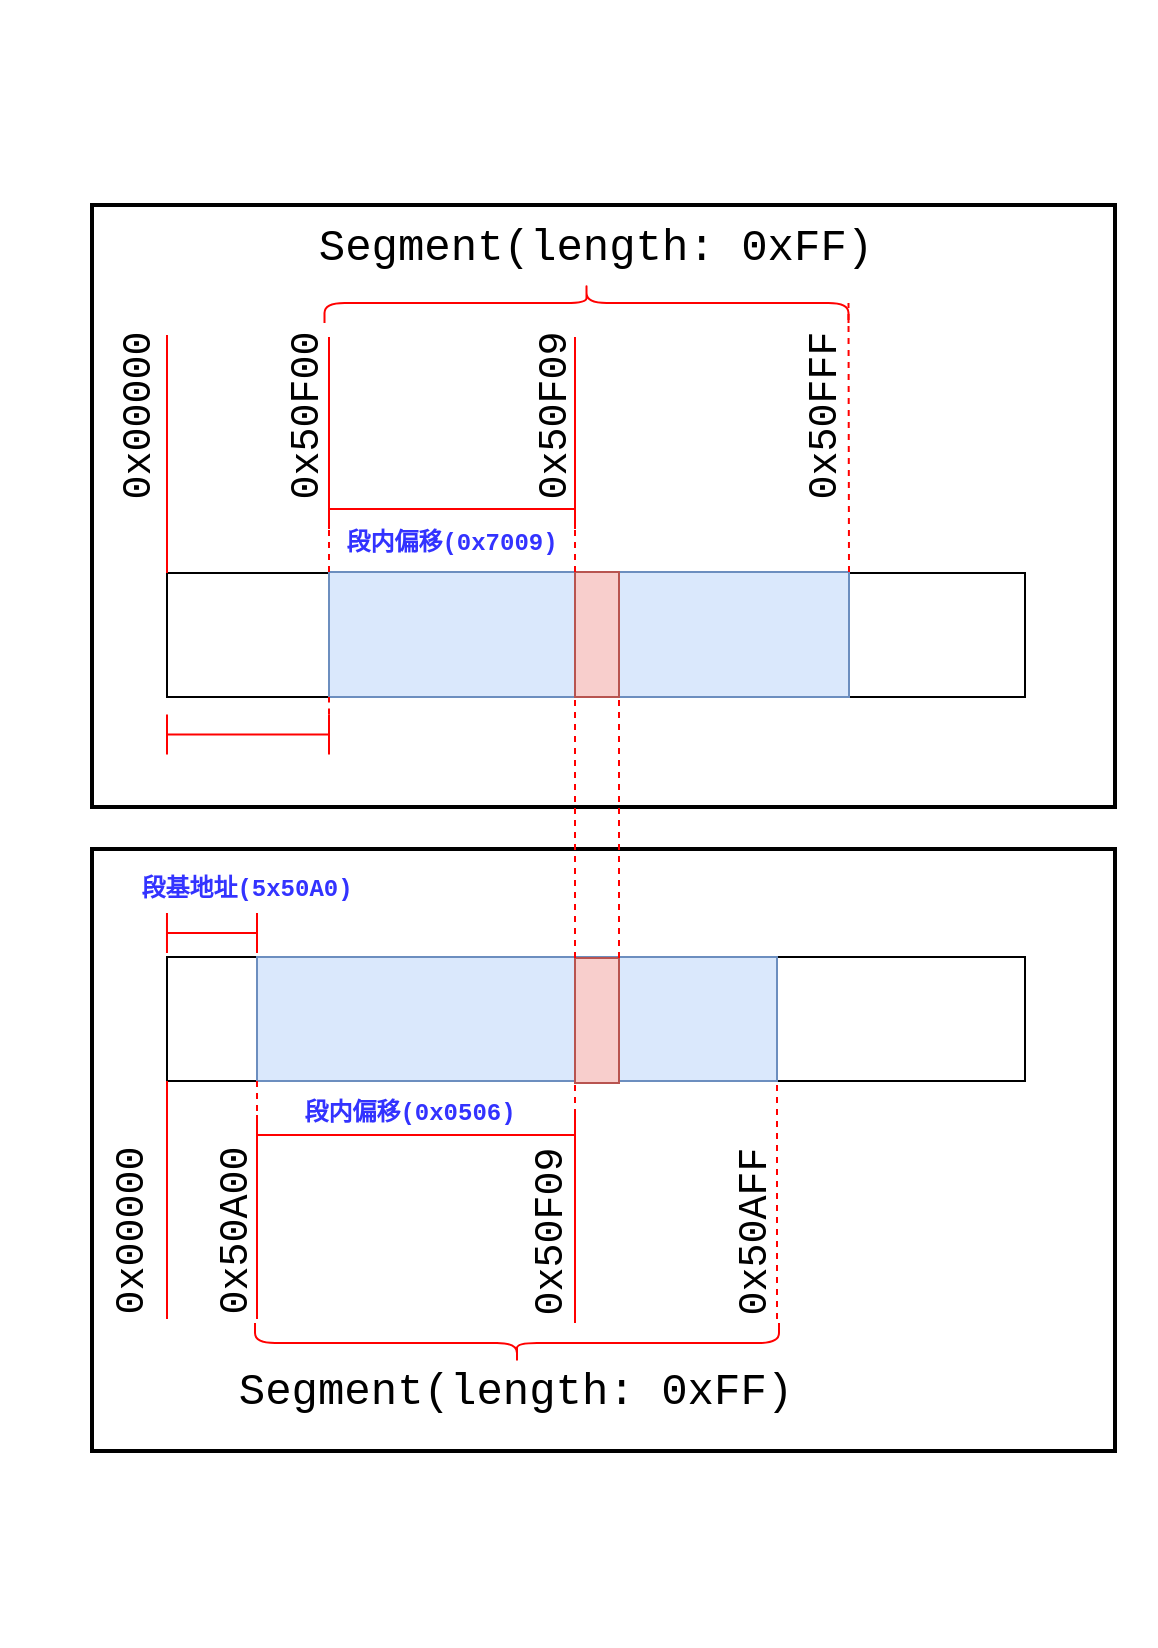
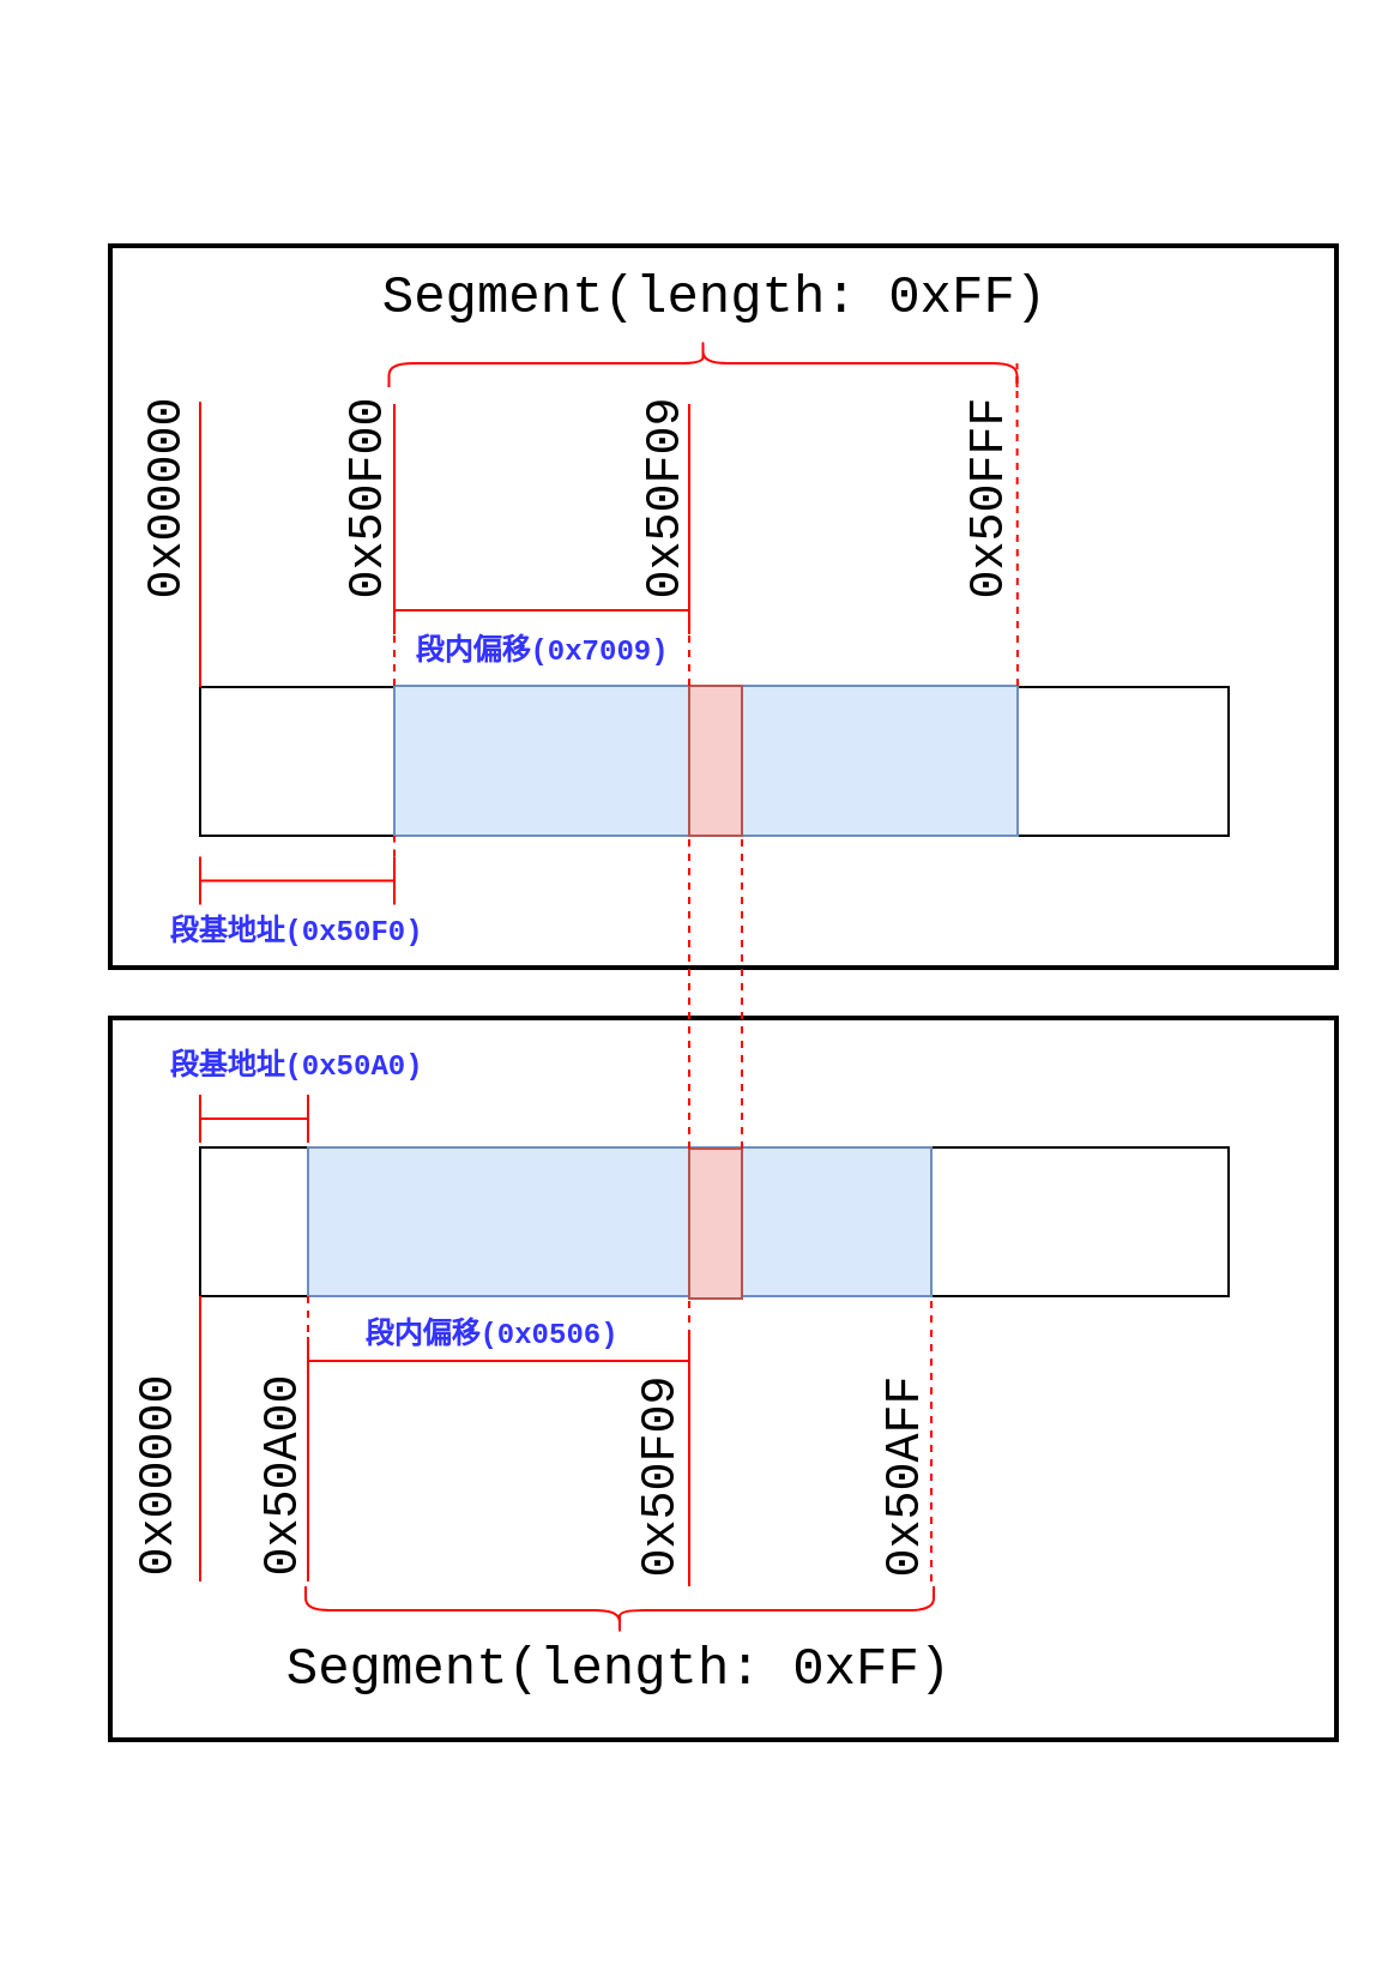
  <mxCell id="0" />
  <mxCell id="1" parent="0" />
  <mxCell id="2" value="" style="rounded=0;whiteSpace=wrap;html=1;strokeWidth=2;fontSize=22;fillColor=#FFFFFF;" vertex="1" parent="1"><mxGeometry x="45.5" y="424" width="511.5" height="301" as="geometry" /></mxCell>
  <mxCell id="3" value="" style="rounded=0;whiteSpace=wrap;html=1;strokeWidth=2;fontSize=22;fillColor=#FFFFFF;" vertex="1" parent="1"><mxGeometry x="45.5" y="102" width="511.5" height="301" as="geometry" /></mxCell>
  <mxCell id="4" value="" style="rounded=0;whiteSpace=wrap;html=1;" vertex="1" parent="1"><mxGeometry x="83" y="286" width="429" height="62" as="geometry" /></mxCell>
  <mxCell id="5" value="" style="rounded=0;whiteSpace=wrap;html=1;fillColor=#dae8fc;strokeColor=#6c8ebf;" vertex="1" parent="1"><mxGeometry x="164" y="285.5" width="260" height="62.5" as="geometry" /></mxCell>
  <mxCell id="6" value="" style="rounded=0;whiteSpace=wrap;html=1;fillColor=#f8cecc;strokeColor=#b85450;" vertex="1" parent="1"><mxGeometry x="287" y="285.5" width="22" height="62.5" as="geometry" /></mxCell>
  <mxCell id="7" value="" style="shape=crossbar;whiteSpace=wrap;html=1;rounded=1;fillColor=#ffffff;strokeColor=#FF0000;" vertex="1" parent="1"><mxGeometry x="83" y="356.75" width="81" height="20" as="geometry" /></mxCell>
  <mxCell id="8" value="" style="endArrow=none;dashed=1;html=1;entryX=0;entryY=1;entryDx=0;entryDy=0;exitX=1;exitY=0;exitDx=0;exitDy=0;exitPerimeter=0;strokeColor=#FF0000;" edge="1" parent="1" source="7" target="5"><mxGeometry width="50" height="50" relative="1" as="geometry"><mxPoint x="412" y="380" as="sourcePoint" /><mxPoint x="462" y="330" as="targetPoint" /></mxGeometry></mxCell>
  <mxCell id="9" value="" style="shape=crossbar;whiteSpace=wrap;html=1;rounded=1;fillColor=#ffffff;strokeColor=#FF0000;" vertex="1" parent="1"><mxGeometry x="164" y="244" width="123" height="20" as="geometry" /></mxCell>
  <mxCell id="10" value="" style="endArrow=none;dashed=1;html=1;entryX=1;entryY=1;entryDx=0;entryDy=0;exitX=0;exitY=0;exitDx=0;exitDy=0;entryPerimeter=0;strokeColor=#FF0000;" edge="1" parent="1" source="6" target="9"><mxGeometry width="50" height="50" relative="1" as="geometry"><mxPoint x="174" y="496" as="sourcePoint" /><mxPoint x="174" y="456.5" as="targetPoint" /></mxGeometry></mxCell>
  <mxCell id="11" value="" style="endArrow=none;dashed=1;html=1;entryX=0;entryY=1;entryDx=0;entryDy=0;exitX=0;exitY=0;exitDx=0;exitDy=0;entryPerimeter=0;strokeColor=#FF0000;" edge="1" parent="1" source="5" target="9"><mxGeometry width="50" height="50" relative="1" as="geometry"><mxPoint x="184" y="506" as="sourcePoint" /><mxPoint x="184" y="466.5" as="targetPoint" /></mxGeometry></mxCell>
+ <mxCell id="12" value="&lt;font face=&quot;Courier New&quot; color=&quot;#3333ff&quot; size=&quot;1&quot;&gt;&lt;b style=&quot;font-size: 12px&quot;&gt;段基地址(0x50F0)&lt;/b&gt;&lt;/font&gt;" style="text;html=1;strokeColor=none;fillColor=none;align=center;verticalAlign=middle;whiteSpace=wrap;rounded=0;fontSize=15;" vertex="1" parent="1"><mxGeometry x="50.87" y="376.75" width="145.25" height="20" as="geometry" /></mxCell>
  <mxCell id="13" value="&lt;font face=&quot;Courier New&quot; style=&quot;font-size: 12px&quot;&gt;段内偏移(0x7009)&lt;/font&gt;" style="text;html=1;fillColor=none;align=center;verticalAlign=middle;whiteSpace=wrap;rounded=0;fontSize=15;fontColor=#3333FF;fontStyle=1;" vertex="1" parent="1"><mxGeometry x="171.5" y="260" width="108" height="20" as="geometry" /></mxCell>
  <mxCell id="14" value="" style="shape=curlyBracket;whiteSpace=wrap;html=1;rounded=1;strokeWidth=1;fillColor=#ffffff;rotation=90;strokeColor=#FF0000;" vertex="1" parent="1"><mxGeometry x="282.75" y="20" width="20" height="262" as="geometry" /></mxCell>
  <mxCell id="15" value="&lt;font face=&quot;Courier New&quot; style=&quot;font-size: 22px;&quot;&gt;&lt;span style=&quot;font-size: 22px;&quot;&gt;Segment(length: 0xFF)&lt;/span&gt;&lt;/font&gt;" style="text;html=1;fillColor=none;align=center;verticalAlign=middle;whiteSpace=wrap;rounded=0;rotation=0;fontSize=22;" vertex="1" parent="1"><mxGeometry x="104.5" y="114" width="386" height="20" as="geometry" /></mxCell>
  <mxCell id="16" value="&lt;font face=&quot;Courier New&quot; style=&quot;font-size: 20px;&quot;&gt;0x00000&lt;/font&gt;" style="text;html=1;fillColor=none;align=center;verticalAlign=middle;whiteSpace=wrap;rounded=0;rotation=-90;fontSize=20;" vertex="1" parent="1"><mxGeometry x="24" y="198" width="87.5" height="20" as="geometry" /></mxCell>
  <mxCell id="17" value="&lt;font face=&quot;Courier New&quot; style=&quot;font-size: 20px&quot;&gt;0x50F00&lt;/font&gt;" style="text;html=1;fillColor=none;align=center;verticalAlign=middle;whiteSpace=wrap;rounded=0;rotation=-90;fontSize=20;" vertex="1" parent="1"><mxGeometry x="108" y="198" width="87.5" height="20" as="geometry" /></mxCell>
  <mxCell id="18" value="" style="endArrow=none;html=1;strokeWidth=1;fontSize=20;exitX=0;exitY=0;exitDx=0;exitDy=0;strokeColor=#FF0000;" edge="1" parent="1" source="4"><mxGeometry width="50" height="50" relative="1" as="geometry"><mxPoint x="412" y="307" as="sourcePoint" /><mxPoint x="83" y="167" as="targetPoint" /></mxGeometry></mxCell>
  <mxCell id="19" value="" style="endArrow=none;html=1;strokeWidth=1;fontSize=20;exitX=0;exitY=0;exitDx=0;exitDy=0;exitPerimeter=0;strokeColor=#FF0000;" edge="1" parent="1" source="9"><mxGeometry width="50" height="50" relative="1" as="geometry"><mxPoint x="93" y="296" as="sourcePoint" /><mxPoint x="164" y="168" as="targetPoint" /></mxGeometry></mxCell>
  <mxCell id="20" value="" style="rounded=0;whiteSpace=wrap;html=1;" vertex="1" parent="1"><mxGeometry x="83" y="478" width="429" height="62" as="geometry" /></mxCell>
  <mxCell id="21" value="" style="rounded=0;whiteSpace=wrap;html=1;fillColor=#dae8fc;strokeColor=#6c8ebf;" vertex="1" parent="1"><mxGeometry x="128" y="478" width="260" height="62" as="geometry" /></mxCell>
  <mxCell id="22" value="" style="rounded=0;whiteSpace=wrap;html=1;fillColor=#f8cecc;strokeColor=#b85450;" vertex="1" parent="1"><mxGeometry x="287" y="478.5" width="22" height="62.5" as="geometry" /></mxCell>
  <mxCell id="23" value="" style="endArrow=none;dashed=1;html=1;entryX=0.5;entryY=0;entryDx=0;entryDy=0;exitX=1;exitY=0;exitDx=0;exitDy=0;strokeColor=#FF0000;" edge="1" parent="1" source="5" target="14"><mxGeometry width="50" height="50" relative="1" as="geometry"><mxPoint x="297" y="295.5" as="sourcePoint" /><mxPoint x="297" y="274" as="targetPoint" /></mxGeometry></mxCell>
  <mxCell id="24" value="" style="endArrow=none;dashed=1;html=1;entryX=0;entryY=1;entryDx=0;entryDy=0;exitX=0;exitY=0;exitDx=0;exitDy=0;strokeColor=#FF0000;" edge="1" parent="1" source="22" target="6"><mxGeometry width="50" height="50" relative="1" as="geometry"><mxPoint x="434" y="295.5" as="sourcePoint" /><mxPoint x="433.75" y="236.75" as="targetPoint" /></mxGeometry></mxCell>
  <mxCell id="25" value="" style="endArrow=none;dashed=1;html=1;entryX=1;entryY=1;entryDx=0;entryDy=0;exitX=1;exitY=0;exitDx=0;exitDy=0;strokeColor=#FF0000;" edge="1" parent="1" source="22" target="6"><mxGeometry width="50" height="50" relative="1" as="geometry"><mxPoint x="297" y="430" as="sourcePoint" /><mxPoint x="297" y="358" as="targetPoint" /></mxGeometry></mxCell>
  <mxCell id="26" value="" style="endArrow=none;html=1;strokeWidth=1;fontSize=20;exitX=0;exitY=0;exitDx=0;exitDy=0;exitPerimeter=0;strokeColor=#FF0000;" edge="1" parent="1"><mxGeometry width="50" height="50" relative="1" as="geometry"><mxPoint x="287" y="244" as="sourcePoint" /><mxPoint x="287" y="168" as="targetPoint" /></mxGeometry></mxCell>
  <mxCell id="27" value="&lt;font face=&quot;Courier New&quot; style=&quot;font-size: 20px&quot;&gt;0x50F09&lt;/font&gt;" style="text;html=1;fillColor=none;align=center;verticalAlign=middle;whiteSpace=wrap;rounded=0;rotation=-90;fontSize=20;" vertex="1" parent="1"><mxGeometry x="232" y="198" width="87.5" height="20" as="geometry" /></mxCell>
  <mxCell id="28" value="&lt;font face=&quot;Courier New&quot; style=&quot;font-size: 20px&quot;&gt;0x50FFF&lt;/font&gt;" style="text;html=1;fillColor=none;align=center;verticalAlign=middle;whiteSpace=wrap;rounded=0;rotation=-90;fontSize=20;" vertex="1" parent="1"><mxGeometry x="367" y="198" width="87.5" height="20" as="geometry" /></mxCell>
  <mxCell id="29" value="" style="shape=crossbar;whiteSpace=wrap;html=1;rounded=1;fillColor=#ffffff;strokeColor=#FF0000;" vertex="1" parent="1"><mxGeometry x="82.99" y="456" width="45.01" height="20" as="geometry" /></mxCell>
- <mxCell id="30" value="&lt;font face=&quot;Courier New&quot; color=&quot;#3333ff&quot; size=&quot;1&quot;&gt;&lt;b style=&quot;font-size: 12px&quot;&gt;段基地址(5x50A0)&lt;/b&gt;&lt;/font&gt;" style="text;html=1;strokeColor=none;fillColor=none;align=center;verticalAlign=middle;whiteSpace=wrap;rounded=0;fontSize=15;" vertex="1" parent="1"><mxGeometry x="50.88" y="433" width="145.25" height="20" as="geometry" /></mxCell>
+ <mxCell id="30" value="&lt;font face=&quot;Courier New&quot; color=&quot;#3333ff&quot; size=&quot;1&quot;&gt;&lt;b style=&quot;font-size: 12px&quot;&gt;段基地址(0x50A0)&lt;/b&gt;&lt;/font&gt;" style="text;html=1;strokeColor=none;fillColor=none;align=center;verticalAlign=middle;whiteSpace=wrap;rounded=0;fontSize=15;" vertex="1" parent="1"><mxGeometry x="50.88" y="433" width="145.25" height="20" as="geometry" /></mxCell>
  <mxCell id="31" value="&lt;font face=&quot;Courier New&quot; style=&quot;font-size: 20px&quot;&gt;0x50A00&lt;/font&gt;" style="text;html=1;fillColor=none;align=center;verticalAlign=middle;whiteSpace=wrap;rounded=0;rotation=-90;fontSize=20;" vertex="1" parent="1"><mxGeometry x="72.5" y="606" width="87.5" height="20" as="geometry" /></mxCell>
  <mxCell id="32" value="&lt;font face=&quot;Courier New&quot; style=&quot;font-size: 20px;&quot;&gt;0x00000&lt;/font&gt;" style="text;html=1;fillColor=none;align=center;verticalAlign=middle;whiteSpace=wrap;rounded=0;rotation=-90;fontSize=20;" vertex="1" parent="1"><mxGeometry x="20.5" y="606" width="87.5" height="20" as="geometry" /></mxCell>
  <mxCell id="33" value="" style="endArrow=none;html=1;strokeWidth=1;fontSize=20;exitX=0;exitY=0;exitDx=0;exitDy=0;strokeColor=#FF0000;" edge="1" parent="1"><mxGeometry width="50" height="50" relative="1" as="geometry"><mxPoint x="83" y="659" as="sourcePoint" /><mxPoint x="83" y="540" as="targetPoint" /></mxGeometry></mxCell>
  <mxCell id="34" value="" style="endArrow=none;html=1;strokeWidth=1;fontSize=20;exitX=0;exitY=0;exitDx=0;exitDy=0;entryX=0;entryY=1;entryDx=0;entryDy=0;entryPerimeter=0;strokeColor=#FF0000;" edge="1" parent="1" target="38"><mxGeometry width="50" height="50" relative="1" as="geometry"><mxPoint x="128" y="659" as="sourcePoint" /><mxPoint x="128" y="540" as="targetPoint" /></mxGeometry></mxCell>
  <mxCell id="35" value="&lt;font face=&quot;Courier New&quot; style=&quot;font-size: 20px&quot;&gt;0x50F09&lt;/font&gt;" style="text;html=1;fillColor=none;align=center;verticalAlign=middle;whiteSpace=wrap;rounded=0;rotation=-90;fontSize=20;" vertex="1" parent="1"><mxGeometry x="230" y="606" width="87.5" height="20" as="geometry" /></mxCell>
  <mxCell id="36" value="" style="endArrow=none;html=1;strokeWidth=1;fontSize=20;strokeColor=#FF0000;" edge="1" parent="1"><mxGeometry width="50" height="50" relative="1" as="geometry"><mxPoint x="287" y="661" as="sourcePoint" /><mxPoint x="287" y="577" as="targetPoint" /></mxGeometry></mxCell>
  <mxCell id="37" value="&lt;font face=&quot;Courier New&quot; style=&quot;font-size: 12px&quot;&gt;段内偏移(0x0506)&lt;/font&gt;" style="text;html=1;fillColor=none;align=center;verticalAlign=middle;whiteSpace=wrap;rounded=0;fontSize=15;fontColor=#3333FF;fontStyle=1;" vertex="1" parent="1"><mxGeometry x="136.25" y="545" width="137.75" height="20" as="geometry" /></mxCell>
  <mxCell id="38" value="" style="shape=crossbar;whiteSpace=wrap;html=1;rounded=1;fillColor=#ffffff;strokeColor=#FF0000;" vertex="1" parent="1"><mxGeometry x="128" y="557" width="159" height="20" as="geometry" /></mxCell>
  <mxCell id="39" value="" style="endArrow=none;dashed=1;html=1;entryX=0;entryY=0;entryDx=0;entryDy=0;exitX=0;exitY=1;exitDx=0;exitDy=0;entryPerimeter=0;strokeColor=#FF0000;" edge="1" parent="1" source="21" target="38"><mxGeometry width="50" height="50" relative="1" as="geometry"><mxPoint x="297" y="315.5" as="sourcePoint" /><mxPoint x="297" y="294" as="targetPoint" /></mxGeometry></mxCell>
  <mxCell id="40" value="" style="endArrow=none;dashed=1;html=1;exitX=1;exitY=0;exitDx=0;exitDy=0;exitPerimeter=0;strokeColor=#FF0000;" edge="1" parent="1" source="38"><mxGeometry width="50" height="50" relative="1" as="geometry"><mxPoint x="307" y="325.5" as="sourcePoint" /><mxPoint x="287" y="539" as="targetPoint" /></mxGeometry></mxCell>
  <mxCell id="41" value="&lt;font face=&quot;Courier New&quot; style=&quot;font-size: 20px&quot;&gt;0x50AFF&lt;/font&gt;" style="text;html=1;fillColor=none;align=center;verticalAlign=middle;whiteSpace=wrap;rounded=0;rotation=-90;fontSize=20;" vertex="1" parent="1"><mxGeometry x="332" y="606" width="87.5" height="20" as="geometry" /></mxCell>
  <mxCell id="42" value="" style="endArrow=none;dashed=1;html=1;entryX=0.5;entryY=0;entryDx=0;entryDy=0;strokeColor=#FF0000;" edge="1" parent="1"><mxGeometry width="50" height="50" relative="1" as="geometry"><mxPoint x="388" y="659" as="sourcePoint" /><mxPoint x="388" y="540" as="targetPoint" /></mxGeometry></mxCell>
  <mxCell id="43" value="" style="shape=curlyBracket;whiteSpace=wrap;html=1;rounded=1;strokeWidth=1;fillColor=#ffffff;rotation=-90;strokeColor=#FF0000;" vertex="1" parent="1"><mxGeometry x="248" y="540" width="20" height="262" as="geometry" /></mxCell>
  <mxCell id="44" value="&lt;font face=&quot;Courier New&quot; style=&quot;font-size: 22px;&quot;&gt;&lt;span style=&quot;font-size: 22px;&quot;&gt;Segment(length: 0xFF)&lt;/span&gt;&lt;/font&gt;" style="text;html=1;fillColor=none;align=center;verticalAlign=middle;whiteSpace=wrap;rounded=0;rotation=0;fontSize=22;" vertex="1" parent="1"><mxGeometry x="65" y="686" width="386" height="20" as="geometry" /></mxCell>
